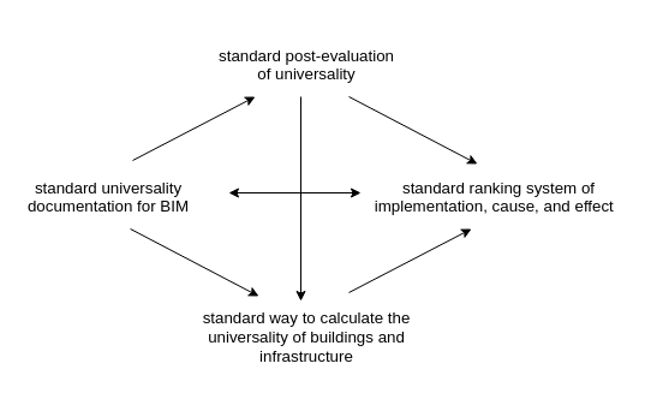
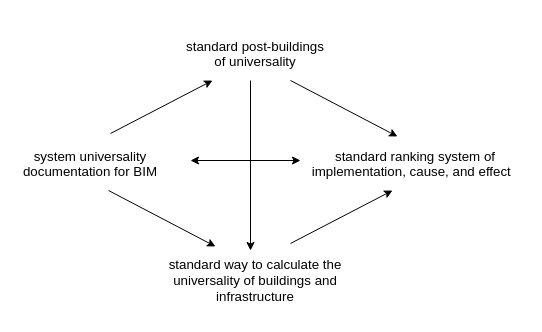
  <mxCell id="0" />
  <mxCell id="1" parent="0" />
- <mxCell id="2" value="&lt;p class=&quot;MsoNormal&quot; style=&quot;line-height:normal&quot;&gt;&lt;span lang=&quot;EN-US&quot; style=&quot;font-size:10.0pt;font-family:&amp;quot;Daytona Light&amp;quot;,sans-serif;mso-ansi-language:&lt;br/&gt;EN-US&quot;&gt;standard post-evaluation of universality&lt;/span&gt;&lt;/p&gt;" style="text;whiteSpace=wrap;html=1;align=center;" vertex="1" parent="1"><mxGeometry x="180" y="20" width="150" height="60" as="geometry" /></mxCell>
+ <mxCell id="2" value="&lt;p class=&quot;MsoNormal&quot; style=&quot;line-height:normal&quot;&gt;&lt;span lang=&quot;EN-US&quot; style=&quot;font-size:10.0pt;font-family:&amp;quot;Daytona Light&amp;quot;,sans-serif;mso-ansi-language:&lt;br/&gt;EN-US&quot;&gt;standard post-buildings of universality&lt;/span&gt;&lt;/p&gt;" style="text;whiteSpace=wrap;html=1;align=center;" vertex="1" parent="1"><mxGeometry x="180" y="20" width="150" height="60" as="geometry" /></mxCell>
  <mxCell id="3" value="&lt;p class=&quot;MsoNormal&quot; style=&quot;line-height:normal&quot;&gt;&lt;span lang=&quot;EN-US&quot; style=&quot;font-size:10.0pt;font-family:&amp;quot;Daytona Light&amp;quot;,sans-serif;mso-ansi-language:&lt;br/&gt;EN-US&quot;&gt;standard ranking system of implementation, cause, and effect &lt;span style=&quot;mso-spacerun:yes&quot;&gt;&amp;nbsp;&lt;/span&gt;&lt;/span&gt;&lt;/p&gt;" style="text;whiteSpace=wrap;html=1;align=center;" vertex="1" parent="1"><mxGeometry x="310" y="130" width="210" height="60" as="geometry" /></mxCell>
- <mxCell id="4" value="&lt;p class=&quot;MsoNormal&quot; style=&quot;line-height:normal&quot;&gt;&lt;span lang=&quot;EN-US&quot; style=&quot;font-size:10.0pt;font-family:&amp;quot;Daytona Light&amp;quot;,sans-serif;mso-ansi-language:&lt;br/&gt;EN-US&quot;&gt;standard universality documentation for BIM &lt;/span&gt;&lt;/p&gt;" style="text;whiteSpace=wrap;html=1;align=center;" vertex="1" parent="1"><mxGeometry x="20" y="130" width="140" height="60" as="geometry" /></mxCell>
+ <mxCell id="4" value="&lt;p class=&quot;MsoNormal&quot; style=&quot;line-height:normal&quot;&gt;&lt;span lang=&quot;EN-US&quot; style=&quot;font-size:10.0pt;font-family:&amp;quot;Daytona Light&amp;quot;,sans-serif;mso-ansi-language:&lt;br/&gt;EN-US&quot;&gt;system universality documentation for BIM &lt;/span&gt;&lt;/p&gt;" style="text;whiteSpace=wrap;html=1;align=center;" vertex="1" parent="1"><mxGeometry x="20" y="130" width="140" height="60" as="geometry" /></mxCell>
  <mxCell id="5" value="&lt;span lang=&quot;EN-US&quot; style=&quot;font-size:10.0pt;line-height:&lt;br/&gt;106%;font-family:&amp;quot;Daytona Light&amp;quot;,sans-serif;mso-fareast-font-family:Calibri;&lt;br/&gt;mso-bidi-font-family:&amp;quot;Times New Roman&amp;quot;;mso-ansi-language:EN-US;mso-fareast-language:&lt;br/&gt;EN-US;mso-bidi-language:AR-SA&quot;&gt;standard way to calculate the universality of buildings and infrastructure&lt;/span&gt;" style="text;whiteSpace=wrap;html=1;align=center;" vertex="1" parent="1"><mxGeometry x="150" y="250" width="210" height="60" as="geometry" /></mxCell>
  <mxCell id="6" value="" style="endArrow=classic;html=1;rounded=0;entryX=0.286;entryY=1.05;entryDx=0;entryDy=0;exitX=0.562;exitY=-0.067;exitDx=0;exitDy=0;exitPerimeter=0;entryPerimeter=0;" edge="1" parent="1"><mxGeometry width="50" height="50" relative="1" as="geometry"><mxPoint x="290" y="242.98" as="sourcePoint" /><mxPoint x="392.04" y="190" as="targetPoint" /></mxGeometry></mxCell>
  <mxCell id="7" value="" style="endArrow=classic;html=1;rounded=0;exitX=0.5;exitY=1;exitDx=0;exitDy=0;entryX=0.5;entryY=0;entryDx=0;entryDy=0;" edge="1" parent="1"><mxGeometry width="50" height="50" relative="1" as="geometry"><mxPoint x="250" y="80" as="sourcePoint" /><mxPoint x="250" y="250" as="targetPoint" /></mxGeometry></mxCell>
  <mxCell id="8" value="" style="endArrow=classic;html=1;rounded=0;entryX=0.286;entryY=1.05;entryDx=0;entryDy=0;exitX=0.562;exitY=-0.067;exitDx=0;exitDy=0;exitPerimeter=0;entryPerimeter=0;" edge="1" parent="1"><mxGeometry width="50" height="50" relative="1" as="geometry"><mxPoint x="110" y="133" as="sourcePoint" /><mxPoint x="212" y="80" as="targetPoint" /></mxGeometry></mxCell>
  <mxCell id="9" value="" style="endArrow=classic;html=1;rounded=0;exitX=0.629;exitY=1;exitDx=0;exitDy=0;entryX=0.371;entryY=-0.067;entryDx=0;entryDy=0;entryPerimeter=0;exitPerimeter=0;" edge="1" parent="1" source="4"><mxGeometry width="50" height="50" relative="1" as="geometry"><mxPoint x="120" y="200" as="sourcePoint" /><mxPoint x="215" y="246" as="targetPoint" /></mxGeometry></mxCell>
  <mxCell id="10" value="" style="endArrow=classic;html=1;rounded=0;exitX=0.629;exitY=1;exitDx=0;exitDy=0;entryX=0.371;entryY=-0.067;entryDx=0;entryDy=0;entryPerimeter=0;exitPerimeter=0;" edge="1" parent="1"><mxGeometry width="50" height="50" relative="1" as="geometry"><mxPoint x="290" y="80" as="sourcePoint" /><mxPoint x="397" y="136" as="targetPoint" /></mxGeometry></mxCell>
  <mxCell id="11" value="" style="endArrow=classic;startArrow=classic;html=1;rounded=0;" edge="1" parent="1"><mxGeometry width="50" height="50" relative="1" as="geometry"><mxPoint x="190" y="160" as="sourcePoint" /><mxPoint x="300" y="160" as="targetPoint" /></mxGeometry></mxCell>
